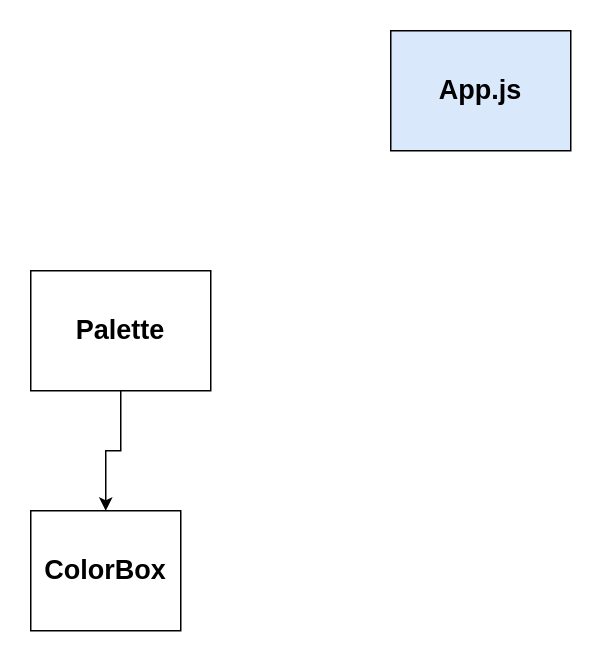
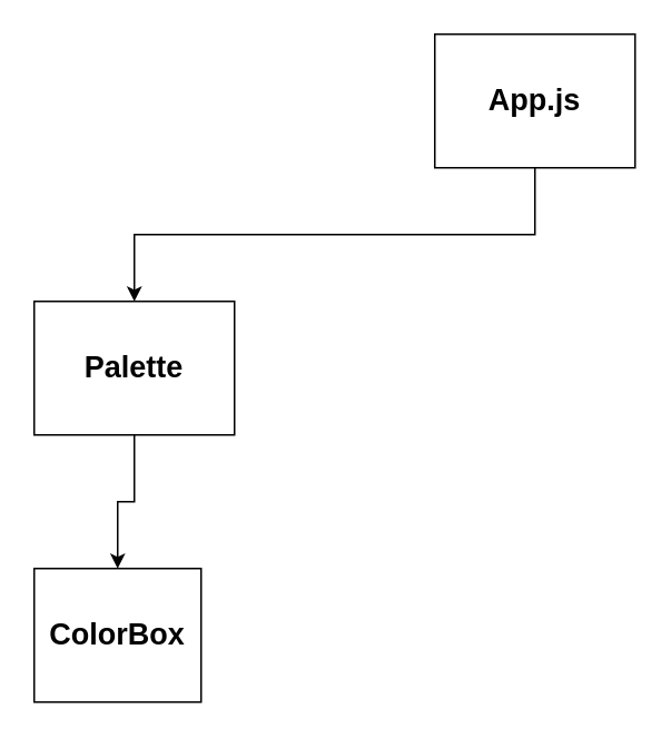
  <mxCell id="0" />
  <mxCell id="1" parent="0" />
- <mxCell id="3" value="&lt;h2&gt;App.js&lt;/h2&gt;" style="rounded=0;whiteSpace=wrap;html=1;fillColor=#dae8fc;" vertex="1" parent="1"><mxGeometry x="260" y="20" width="120" height="80" as="geometry" /></mxCell>
+ <mxCell id="2" style="edgeStyle=orthogonalEdgeStyle;rounded=0;orthogonalLoop=1;jettySize=auto;html=1;" edge="1" parent="1" source="3" target="5"><mxGeometry relative="1" as="geometry"><Array as="points"><mxPoint x="320" y="140" /><mxPoint x="80" y="140" /></Array></mxGeometry></mxCell>
+ <mxCell id="3" value="&lt;h2&gt;App.js&lt;/h2&gt;" style="rounded=0;whiteSpace=wrap;html=1;" vertex="1" parent="1"><mxGeometry x="260" y="20" width="120" height="80" as="geometry" /></mxCell>
  <mxCell id="4" style="edgeStyle=orthogonalEdgeStyle;rounded=0;orthogonalLoop=1;jettySize=auto;html=1;entryX=0.5;entryY=0;entryDx=0;entryDy=0;" edge="1" parent="1" source="5" target="6"><mxGeometry relative="1" as="geometry" /></mxCell>
  <mxCell id="5" value="&lt;h2&gt;Palette&lt;/h2&gt;" style="rounded=0;whiteSpace=wrap;html=1;" vertex="1" parent="1"><mxGeometry x="20" y="180" width="120" height="80" as="geometry" /></mxCell>
  <mxCell id="6" value="&lt;h2&gt;ColorBox&lt;/h2&gt;" style="rounded=0;whiteSpace=wrap;html=1;" vertex="1" parent="1"><mxGeometry x="20" y="340" width="100" height="80" as="geometry" /></mxCell>
